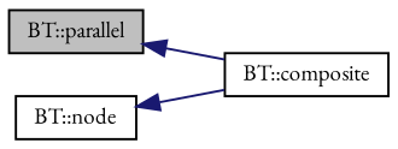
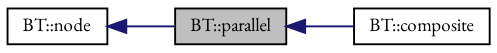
  digraph {
    fontname="EB Garamond"
    rankdir=LR
    node [color=black fillcolor=white fontname="EB Garamond" fontsize=10 shape=record style=filled]
    edge [color=midnightblue dir=back fontname="EB Garamond" fontsize=10 labelfontname=Helvetica labelfontsize=10 style=solid]
    n1 [fillcolor=grey75 fontcolor=black height=0.2 label="BT::parallel" width=0.4]
    n2 [height=0.2 label="BT::composite" width=0.4]
    n3 [height=0.2 label="BT::node" width=0.4]
    n1 -> n2
-   n3 -> n2
+   n3 -> n1
  }
